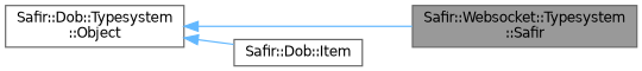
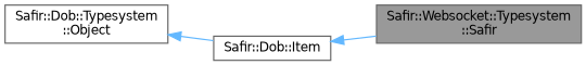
  digraph {
    rankdir=LR
    node [color=gray40 fillcolor=white fontname=Helvetica fontsize=10 shape=box style=filled]
    edge [color=steelblue1 dir=back fontname=Helvetica fontsize=10 labelfontname=Helvetica labelfontsize=10 style=solid]
    n1 [fillcolor=grey60 fontcolor=black height=0.2 label="Safir::Websocket::Typesystem\l::Safir" width=0.4]
    n2 [height=0.2 label="Safir::Dob::Item" width=0.4]
    n3 [height=0.2 label="Safir::Dob::Typesystem\l::Object" width=0.4]
-   n3 -> n1
+   n2 -> n1
    n3 -> n2
  }
